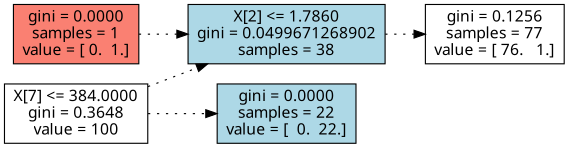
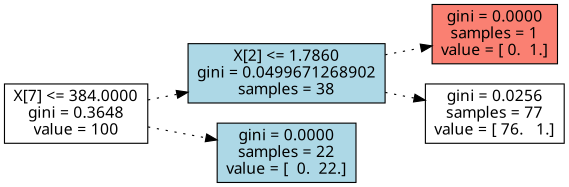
  digraph {
    fontname="Noto Sans"
    rankdir=LR
    node [fillcolor=white fontname="Noto Sans" shape=box style=filled]
    edge [fontname="Noto Sans" style=dotted]
    n1 [label="X[7] <= 384.0000\ngini = 0.3648\nvalue = 100"]
    n2 [fillcolor=lightblue label="X[2] <= 1.7860\ngini = 0.0499671268902\nsamples = 38"]
    n3 [fillcolor=lightblue label="gini = 0.0000\nsamples = 22\nvalue = [  0.  22.]"]
    n4 [fillcolor=salmon label="gini = 0.0000\nsamples = 1\nvalue = [ 0.  1.]"]
-   n5 [label="gini = 0.1256\nsamples = 77\nvalue = [ 76.   1.]"]
+   n5 [label="gini = 0.0256\nsamples = 77\nvalue = [ 76.   1.]"]
    n1 -> n2
    n1 -> n3
-   n4 -> n2
+   n2 -> n4
    n2 -> n5
  }
